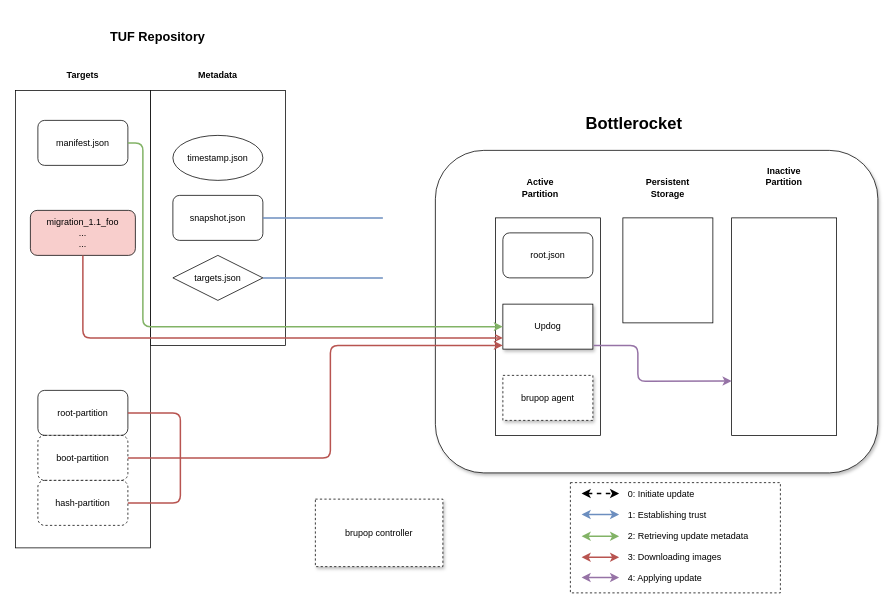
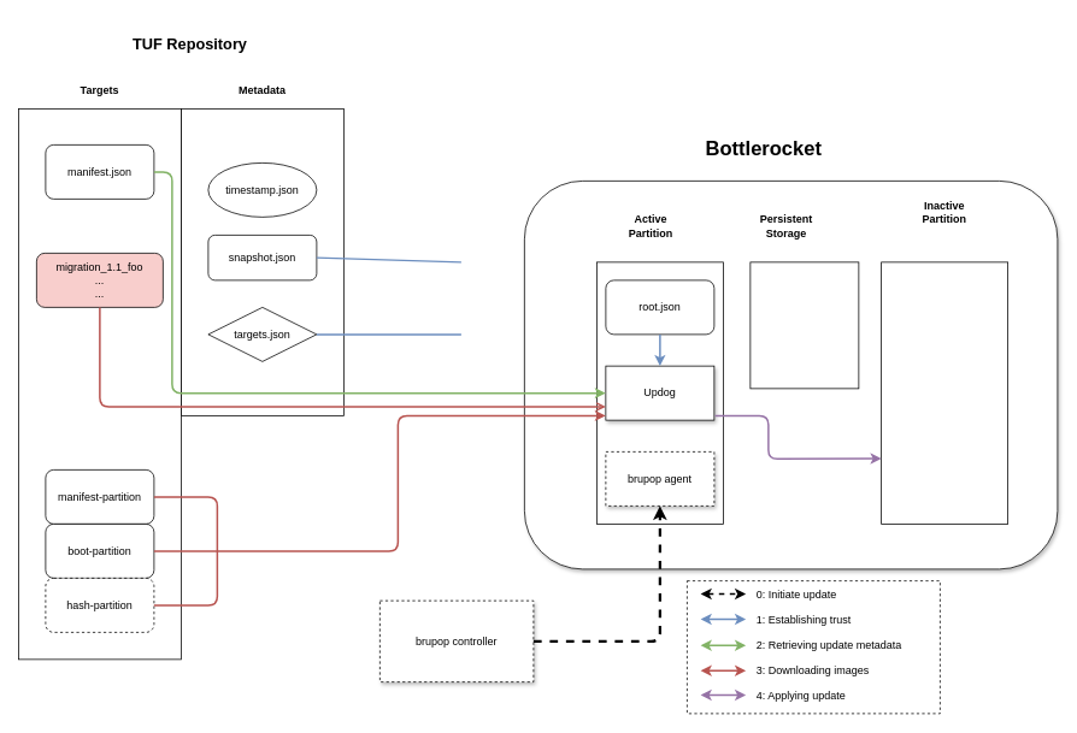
  <mxCell id="0" />
  <mxCell id="1" parent="0" />
  <mxCell id="2" value="" style="rounded=1;whiteSpace=wrap;html=1;shadow=1;" parent="1" vertex="1"><mxGeometry x="580" y="200" width="590" height="430" as="geometry" /></mxCell>
  <mxCell id="3" value="" style="rounded=0;whiteSpace=wrap;html=1;" parent="1" vertex="1"><mxGeometry x="830" y="290" width="120" height="140" as="geometry" /></mxCell>
  <mxCell id="4" value="" style="rounded=0;whiteSpace=wrap;html=1;dashed=1;" parent="1" vertex="1"><mxGeometry x="760" y="643" width="280" height="147" as="geometry" /></mxCell>
  <mxCell id="5" value="" style="rounded=0;whiteSpace=wrap;html=1;" parent="1" vertex="1"><mxGeometry x="200" y="120" width="180" height="340" as="geometry" /></mxCell>
  <mxCell id="6" value="" style="rounded=0;whiteSpace=wrap;html=1;" parent="1" vertex="1"><mxGeometry x="20" y="120" width="180" height="610" as="geometry" /></mxCell>
  <mxCell id="7" value="brupop controller" style="rounded=0;whiteSpace=wrap;html=1;dashed=1;shadow=1;" parent="1" vertex="1"><mxGeometry x="420" y="665" width="170" height="90" as="geometry" /></mxCell>
  <mxCell id="8" value="" style="rounded=0;whiteSpace=wrap;html=1;" parent="1" vertex="1"><mxGeometry x="660" y="290" width="140" height="290" as="geometry" /></mxCell>
  <mxCell id="9" value="" style="rounded=0;whiteSpace=wrap;html=1;" parent="1" vertex="1"><mxGeometry x="975" y="290" width="140" height="290" as="geometry" /></mxCell>
  <mxCell id="10" value="Updog" style="rounded=0;whiteSpace=wrap;html=1;shadow=1;" parent="1" vertex="1"><mxGeometry x="670" y="405" width="120" height="60" as="geometry" /></mxCell>
  <mxCell id="11" value="brupop agent" style="rounded=0;whiteSpace=wrap;html=1;dashed=1;shadow=1;" parent="1" vertex="1"><mxGeometry x="670" y="500" width="120" height="60" as="geometry" /></mxCell>
  <mxCell id="12" value="Active Partition" style="text;html=1;strokeColor=none;fillColor=none;align=center;verticalAlign=middle;whiteSpace=wrap;rounded=0;dashed=1;fontStyle=1" parent="1" vertex="1"><mxGeometry x="700" y="240" width="40" height="20" as="geometry" /></mxCell>
  <mxCell id="13" value="&lt;div&gt;Inactive Partition&lt;/div&gt;" style="text;html=1;strokeColor=none;fillColor=none;align=center;verticalAlign=middle;whiteSpace=wrap;rounded=0;dashed=1;fontStyle=1" parent="1" vertex="1"><mxGeometry x="1025" y="225" width="40" height="20" as="geometry" /></mxCell>
  <mxCell id="14" value="manifest.json" style="rounded=1;whiteSpace=wrap;html=1;" parent="1" vertex="1"><mxGeometry x="50" y="160" width="120" height="60" as="geometry" /></mxCell>
- <mxCell id="15" value="root-partition" style="rounded=1;whiteSpace=wrap;html=1;" parent="1" vertex="1"><mxGeometry x="50" y="520" width="120" height="60" as="geometry" /></mxCell>
- <mxCell id="16" value="boot-partition" style="rounded=1;whiteSpace=wrap;html=1;dashed=1;" parent="1" vertex="1"><mxGeometry x="50" y="580" width="120" height="60" as="geometry" /></mxCell>
+ <mxCell id="15" value="manifest-partition" style="rounded=1;whiteSpace=wrap;html=1;" parent="1" vertex="1"><mxGeometry x="50" y="520" width="120" height="60" as="geometry" /></mxCell>
+ <mxCell id="16" value="boot-partition" style="rounded=1;whiteSpace=wrap;html=1;" parent="1" vertex="1"><mxGeometry x="50" y="580" width="120" height="60" as="geometry" /></mxCell>
  <mxCell id="17" value="hash-partition" style="rounded=1;whiteSpace=wrap;html=1;dashed=1;" parent="1" vertex="1"><mxGeometry x="50" y="640" width="120" height="60" as="geometry" /></mxCell>
  <mxCell id="18" value="timestamp.json" style="ellipse;whiteSpace=wrap;html=1;" parent="1" vertex="1"><mxGeometry x="230" y="180" width="120" height="60" as="geometry" /></mxCell>
- <mxCell id="19" value="snapshot.json" style="rounded=1;whiteSpace=wrap;html=1;" parent="1" vertex="1"><mxGeometry x="230" y="260" width="120" height="60" as="geometry" /></mxCell>
+ <mxCell id="19" value="snapshot.json" style="rounded=1;whiteSpace=wrap;html=1;" parent="1" vertex="1"><mxGeometry x="230" y="260" width="120" height="50" as="geometry" /></mxCell>
  <mxCell id="20" value="targets.json" style="rhombus;whiteSpace=wrap;html=1;" parent="1" vertex="1"><mxGeometry x="230" y="340" width="120" height="60" as="geometry" /></mxCell>
  <mxCell id="21" value="root.json" style="rounded=1;whiteSpace=wrap;html=1;" parent="1" vertex="1"><mxGeometry x="670" y="310" width="120" height="60" as="geometry" /></mxCell>
  <mxCell id="22" value="&lt;div align=&quot;center&quot;&gt;&lt;font style=&quot;font-size: 17px&quot;&gt;&lt;b&gt;TUF Repository&lt;/b&gt;&lt;/font&gt;&lt;br&gt;&lt;/div&gt;" style="text;html=1;strokeColor=none;fillColor=none;align=center;verticalAlign=middle;whiteSpace=wrap;rounded=0;" parent="1" vertex="1"><mxGeometry x="55" y="20" width="310" height="60" as="geometry" /></mxCell>
  <mxCell id="23" value="Metadata" style="text;html=1;strokeColor=none;fillColor=none;align=center;verticalAlign=middle;whiteSpace=wrap;rounded=0;fontStyle=1" parent="1" vertex="1"><mxGeometry x="270" y="90" width="40" height="20" as="geometry" /></mxCell>
  <mxCell id="24" value="Targets" style="text;html=1;strokeColor=none;fillColor=none;align=center;verticalAlign=middle;whiteSpace=wrap;rounded=0;fontStyle=1" parent="1" vertex="1"><mxGeometry x="90" y="90" width="40" height="20" as="geometry" /></mxCell>
  <mxCell id="25" value="&lt;font style=&quot;font-size: 22px&quot;&gt;&lt;b&gt;&lt;font style=&quot;font-size: 22px&quot;&gt;Bottlerocket&lt;/font&gt;&lt;/b&gt;&lt;/font&gt;" style="text;html=1;strokeColor=none;fillColor=none;align=center;verticalAlign=middle;whiteSpace=wrap;rounded=0;" parent="1" vertex="1"><mxGeometry x="760" y="130" width="170" height="70" as="geometry" /></mxCell>
+ <mxCell id="26" value="" style="endArrow=classic;html=1;entryX=0.5;entryY=1;entryDx=0;entryDy=0;exitX=1;exitY=0.5;exitDx=0;exitDy=0;strokeWidth=3;dashed=1;" parent="1" source="7" target="11" edge="1"><mxGeometry width="50" height="50" relative="1" as="geometry"><mxPoint x="690" y="690" as="sourcePoint" /><mxPoint x="740" y="640" as="targetPoint" /><Array as="points"><mxPoint x="730" y="710" /></Array></mxGeometry></mxCell>
+ <mxCell id="27" value="" style="endArrow=none;html=1;strokeWidth=2;entryX=0.5;entryY=1;entryDx=0;entryDy=0;exitX=0.5;exitY=0;exitDx=0;exitDy=0;startArrow=classic;startFill=1;fillColor=#dae8fc;strokeColor=#6c8ebf;endFill=0;" parent="1" source="10" target="21" edge="1"><mxGeometry width="50" height="50" relative="1" as="geometry"><mxPoint x="20" y="830" as="sourcePoint" /><mxPoint x="70" y="780" as="targetPoint" /></mxGeometry></mxCell>
  <mxCell id="28" value="" style="endArrow=classic;startArrow=none;html=1;strokeWidth=2;entryX=0;entryY=0.5;entryDx=0;entryDy=0;fillColor=#d5e8d4;strokeColor=#82b366;startFill=0;" parent="1" target="10" edge="1"><mxGeometry width="50" height="50" relative="1" as="geometry"><mxPoint x="170" y="190" as="sourcePoint" /><mxPoint x="70" y="780" as="targetPoint" /><Array as="points"><mxPoint x="190" y="190" /><mxPoint x="190" y="435" /></Array></mxGeometry></mxCell>
  <mxCell id="29" value="&lt;div&gt;migration_1.1_foo&lt;/div&gt;&lt;div&gt;...&lt;/div&gt;&lt;div&gt;...&lt;br&gt;&lt;/div&gt;" style="rounded=1;whiteSpace=wrap;html=1;fillColor=#f8cecc;" parent="1" vertex="1"><mxGeometry x="40" y="280" width="140" height="60" as="geometry" /></mxCell>
  <mxCell id="30" value="" style="endArrow=open;startArrow=none;html=1;strokeWidth=2;entryX=0;entryY=0.75;entryDx=0;entryDy=0;exitX=0.5;exitY=1;exitDx=0;exitDy=0;fillColor=#f8cecc;strokeColor=#b85450;startFill=0;" parent="1" source="29" target="10" edge="1"><mxGeometry width="50" height="50" relative="1" as="geometry"><mxPoint x="20" y="830" as="sourcePoint" /><mxPoint x="70" y="780" as="targetPoint" /><Array as="points"><mxPoint x="110" y="450" /></Array></mxGeometry></mxCell>
  <mxCell id="31" value="" style="endArrow=classic;startArrow=none;html=1;strokeWidth=2;entryX=0;entryY=0.917;entryDx=0;entryDy=0;entryPerimeter=0;startFill=0;fillColor=#f8cecc;strokeColor=#b85450;" parent="1" target="10" edge="1"><mxGeometry width="50" height="50" relative="1" as="geometry"><mxPoint x="240" y="610" as="sourcePoint" /><mxPoint x="70" y="780" as="targetPoint" /><Array as="points"><mxPoint x="440" y="610" /><mxPoint x="440" y="460" /></Array></mxGeometry></mxCell>
  <mxCell id="32" value="" style="endArrow=none;html=1;strokeWidth=2;entryX=1;entryY=0.5;entryDx=0;entryDy=0;fillColor=#f8cecc;strokeColor=#b85450;endFill=0;" parent="1" target="15" edge="1"><mxGeometry width="50" height="50" relative="1" as="geometry"><mxPoint x="240" y="610" as="sourcePoint" /><mxPoint x="70" y="780" as="targetPoint" /><Array as="points"><mxPoint x="240" y="550" /></Array></mxGeometry></mxCell>
  <mxCell id="33" value="" style="endArrow=none;html=1;strokeWidth=2;entryX=1;entryY=0.5;entryDx=0;entryDy=0;fillColor=#f8cecc;strokeColor=#b85450;endFill=0;" parent="1" target="16" edge="1"><mxGeometry width="50" height="50" relative="1" as="geometry"><mxPoint x="240" y="610" as="sourcePoint" /><mxPoint x="70" y="780" as="targetPoint" /></mxGeometry></mxCell>
  <mxCell id="34" value="" style="endArrow=none;html=1;strokeWidth=2;entryX=1;entryY=0.5;entryDx=0;entryDy=0;fillColor=#f8cecc;strokeColor=#b85450;endFill=0;" parent="1" target="17" edge="1"><mxGeometry width="50" height="50" relative="1" as="geometry"><mxPoint x="240" y="610" as="sourcePoint" /><mxPoint x="70" y="780" as="targetPoint" /><Array as="points"><mxPoint x="240" y="670" /></Array></mxGeometry></mxCell>
  <mxCell id="35" value="" style="endArrow=classic;html=1;strokeWidth=2;exitX=1.008;exitY=0.917;exitDx=0;exitDy=0;exitPerimeter=0;entryX=0;entryY=0.75;entryDx=0;entryDy=0;fillColor=#e1d5e7;strokeColor=#9673a6;" parent="1" source="10" target="9" edge="1"><mxGeometry width="50" height="50" relative="1" as="geometry"><mxPoint x="20" y="830" as="sourcePoint" /><mxPoint x="70" y="780" as="targetPoint" /><Array as="points"><mxPoint x="850" y="460" /><mxPoint x="850" y="508" /></Array></mxGeometry></mxCell>
  <mxCell id="36" value="" style="endArrow=classic;startArrow=classic;html=1;strokeWidth=2;fillColor=#dae8fc;strokeColor=#6c8ebf;" parent="1" edge="1"><mxGeometry width="50" height="50" relative="1" as="geometry"><mxPoint x="775" y="685.5" as="sourcePoint" /><mxPoint x="825" y="685.5" as="targetPoint" /></mxGeometry></mxCell>
  <mxCell id="37" value="" style="endArrow=classic;startArrow=classic;html=1;strokeWidth=2;fillColor=#d5e8d4;strokeColor=#82b366;" parent="1" edge="1"><mxGeometry width="50" height="50" relative="1" as="geometry"><mxPoint x="775" y="714.5" as="sourcePoint" /><mxPoint x="825" y="714.5" as="targetPoint" /></mxGeometry></mxCell>
  <mxCell id="38" value="" style="endArrow=classic;startArrow=classic;html=1;strokeWidth=2;fillColor=#f8cecc;strokeColor=#b85450;" parent="1" edge="1"><mxGeometry width="50" height="50" relative="1" as="geometry"><mxPoint x="775" y="742.5" as="sourcePoint" /><mxPoint x="825" y="742.5" as="targetPoint" /></mxGeometry></mxCell>
  <mxCell id="39" value="1: Establishing trust" style="text;html=1;strokeColor=none;fillColor=none;align=left;verticalAlign=middle;whiteSpace=wrap;rounded=0;dashed=1;" parent="1" vertex="1"><mxGeometry x="835" y="676" width="190" height="20" as="geometry" /></mxCell>
  <mxCell id="40" value="2: Retrieving update metadata" style="text;html=1;strokeColor=none;fillColor=none;align=left;verticalAlign=middle;whiteSpace=wrap;rounded=0;dashed=1;" parent="1" vertex="1"><mxGeometry x="835" y="705" width="205" height="20" as="geometry" /></mxCell>
  <mxCell id="41" value="3: Downloading images" style="text;html=1;strokeColor=none;fillColor=none;align=left;verticalAlign=middle;whiteSpace=wrap;rounded=0;dashed=1;" parent="1" vertex="1"><mxGeometry x="835" y="733" width="190" height="20" as="geometry" /></mxCell>
  <mxCell id="42" value="" style="endArrow=classic;startArrow=classic;html=1;strokeWidth=2;fillColor=#f8cecc;strokeColor=#000000;dashed=1;" parent="1" edge="1"><mxGeometry width="50" height="50" relative="1" as="geometry"><mxPoint x="775" y="657.5" as="sourcePoint" /><mxPoint x="825" y="657.5" as="targetPoint" /></mxGeometry></mxCell>
  <mxCell id="43" value="0: Initiate update" style="text;html=1;strokeColor=none;fillColor=none;align=left;verticalAlign=middle;whiteSpace=wrap;rounded=0;dashed=1;" parent="1" vertex="1"><mxGeometry x="835" y="648" width="190" height="20" as="geometry" /></mxCell>
- <mxCell id="44" value="&lt;div&gt;Persistent&lt;/div&gt;&lt;div&gt;Storage&lt;br&gt;&lt;/div&gt;" style="text;html=1;strokeColor=none;fillColor=none;align=center;verticalAlign=middle;whiteSpace=wrap;rounded=0;dashed=1;fontStyle=1" parent="1" vertex="1"><mxGeometry x="870" y="240" width="40" height="20" as="geometry" /></mxCell>
+ <mxCell id="44" value="&lt;div&gt;Persistent&lt;/div&gt;&lt;div&gt;Storage&lt;br&gt;&lt;/div&gt;" style="text;html=1;strokeColor=none;fillColor=none;align=center;verticalAlign=middle;whiteSpace=wrap;rounded=0;dashed=1;fontStyle=1" parent="1" vertex="1"><mxGeometry x="850" y="240" width="40" height="20" as="geometry" /></mxCell>
  <mxCell id="45" value="" style="endArrow=none;html=1;exitX=1;exitY=0.5;exitDx=0;exitDy=0;fillColor=#dae8fc;strokeColor=#6c8ebf;strokeWidth=2;" parent="1" source="19" edge="1"><mxGeometry width="50" height="50" relative="1" as="geometry"><mxPoint x="20" y="830" as="sourcePoint" /><mxPoint x="510" y="290" as="targetPoint" /></mxGeometry></mxCell>
  <mxCell id="46" value="" style="endArrow=none;html=1;strokeWidth=2;exitX=1;exitY=0.5;exitDx=0;exitDy=0;fillColor=#dae8fc;strokeColor=#6c8ebf;" parent="1" source="20" edge="1"><mxGeometry width="50" height="50" relative="1" as="geometry"><mxPoint x="20" y="830" as="sourcePoint" /><mxPoint x="510" y="370" as="targetPoint" /></mxGeometry></mxCell>
  <mxCell id="47" value="" style="endArrow=classic;startArrow=classic;html=1;strokeWidth=2;fillColor=#e1d5e7;strokeColor=#9673a6;" parent="1" edge="1"><mxGeometry width="50" height="50" relative="1" as="geometry"><mxPoint x="775" y="769.5" as="sourcePoint" /><mxPoint x="825" y="769.5" as="targetPoint" /></mxGeometry></mxCell>
  <mxCell id="48" value="4: Applying update" style="text;html=1;strokeColor=none;fillColor=none;align=left;verticalAlign=middle;whiteSpace=wrap;rounded=0;dashed=1;" parent="1" vertex="1"><mxGeometry x="835" y="760" width="190" height="20" as="geometry" /></mxCell>
